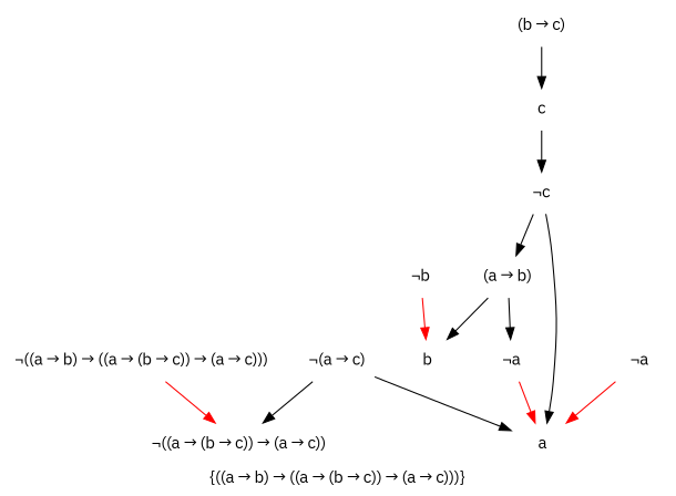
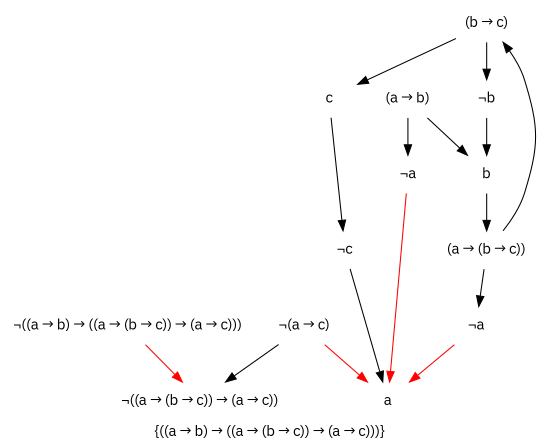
  digraph {
    fontname="IBM Plex Sans"
    label="{((a &rarr; b) &rarr; ((a &rarr; (b &rarr; c)) &rarr; (a &rarr; c)))}"
    node [fontname="IBM Plex Sans" shape=plaintext]
    edge [fontname="IBM Plex Sans"]
    n1 [label="&not;((a &rarr; b) &rarr; ((a &rarr; (b &rarr; c)) &rarr; (a &rarr; c)))"]
    n2 [label="&not;((a &rarr; (b &rarr; c)) &rarr; (a &rarr; c))"]
    n3 [label="&not;(a &rarr; c)"]
    n4 [label=a]
    n5 [label="&not;c"]
    n6 [label="(a &rarr; b)"]
    n7 [label="&not;a"]
    n8 [label=b]
+   n9 [label="(a &rarr; (b &rarr; c))"]
    n10 [label="&not;a"]
    n11 [label="(b &rarr; c)"]
    n12 [label="&not;b"]
    n13 [label=c]
    n1 -> n2 [color=red]
    n3 -> n2
-   n3 -> n4
+   n3 -> n4 [color=red]
    n5 -> n4
-   n5 -> n6
    n6 -> n7
    n6 -> n8
    n7 -> n4 [arrowtail=normal color=red]
+   n8 -> n9
+   n9 -> n10
+   n9 -> n11
    n10 -> n4 [arrowtail=normal color=red]
+   n11 -> n12
    n11 -> n13
-   n12 -> n8 [arrowtail=normal color=red]
+   n12 -> n8 [arrowtail=normal color=black]
    n13 -> n5 [arrowtail=normal color=black]
  }
